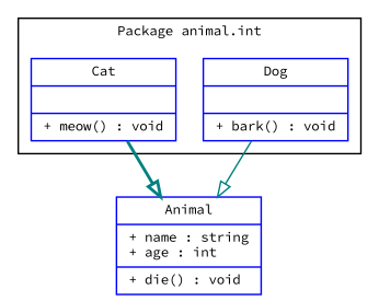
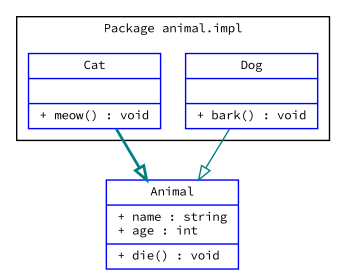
  digraph {
    fontname="Source Code Pro"
    fontsize=9
    node [color=blue fontname="Source Code Pro" fontsize=9 shape=record]
    edge [arrowhead=empty color=teal fontname="Source Code Pro" fontsize=9]
    n1 [label="{Dog||+ bark() : void\l}"]
    n2 [label="{Cat||+ meow() : void\l}"]
    n3 [label="{Animal|+ name : string\l+ age : int\l|+ die() : void\l}"]
    subgraph cluster_1 {
-     label="Package animal.int"
+     label="Package animal.impl"
      n1
      n2
    }
    n1 -> n3 [style=solid]
    n2 -> n3 [style=bold]
  }
